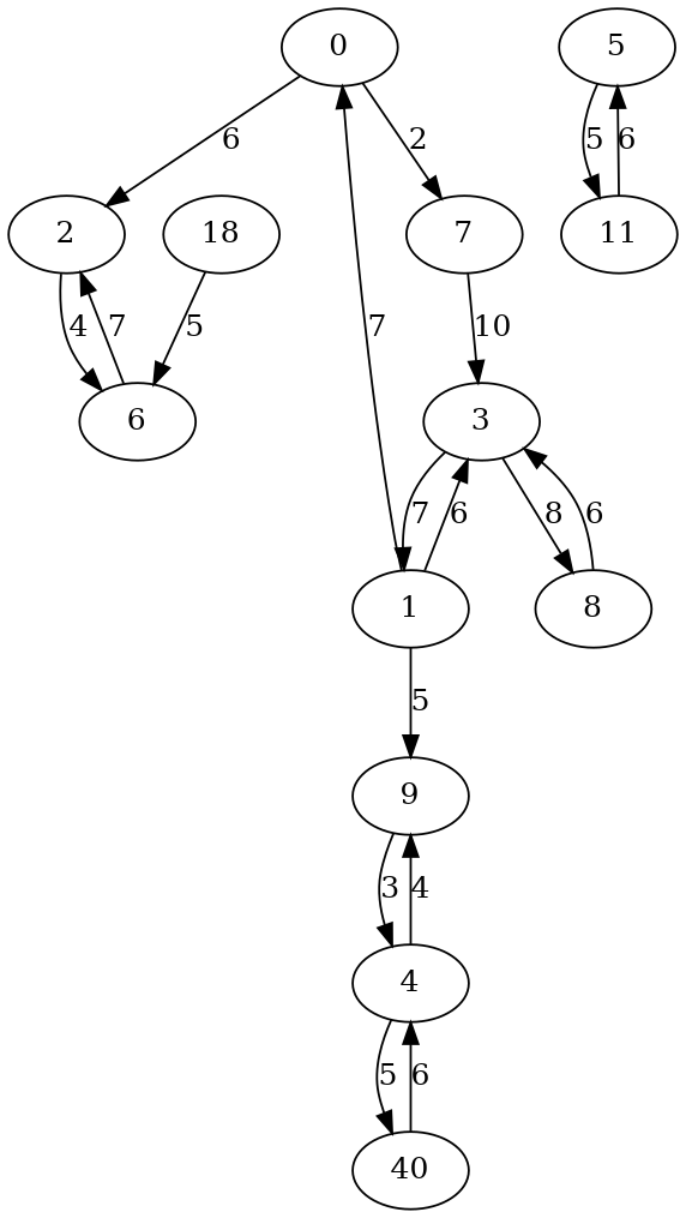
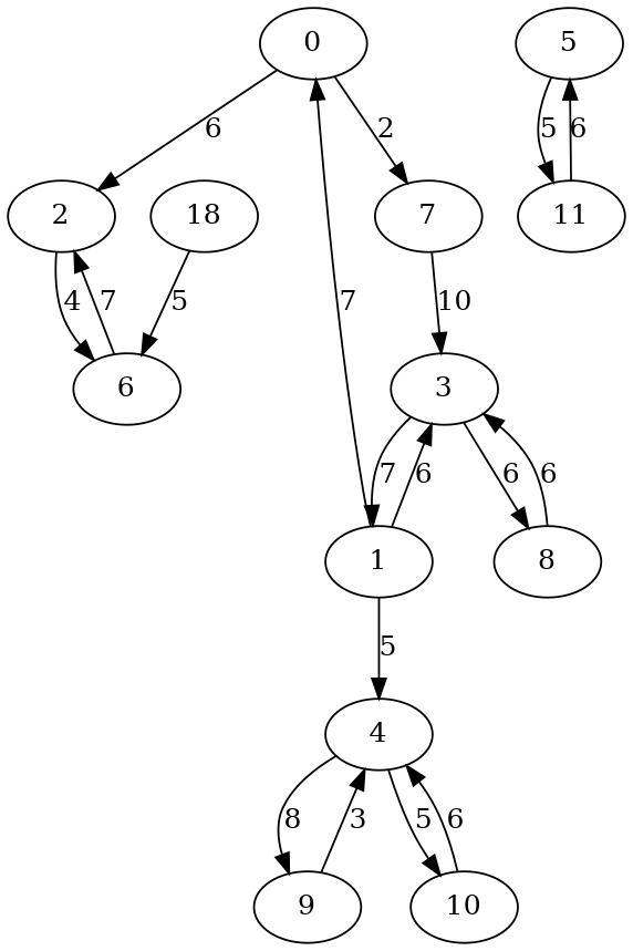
  strict digraph {
    0
    2
    7
    1
    3
    4
    6
    8
    9
-   10 [label=40]
+   10
    5
    11
    n13 [label=18]
    0 -> 2 [label=6]
    0 -> 7 [label=2]
    2 -> 6 [label=4]
    7 -> 3 [label=10]
    1 -> 0 [label=7]
    1 -> 3 [label=6]
-   1 -> 9 [label=5]
+   1 -> 4 [label=5]
    3 -> 1 [label=7]
-   3 -> 8 [label=8]
-   4 -> 9 [label=4]
+   3 -> 8 [label=6]
+   4 -> 9 [label=8]
    4 -> 10 [label=5]
    6 -> 2 [label=7]
    8 -> 3 [label=6]
    9 -> 4 [label=3]
    10 -> 4 [label=6]
    5 -> 11 [label=5]
    11 -> 5 [label=6]
    n13 -> 6 [label=5]
  }
